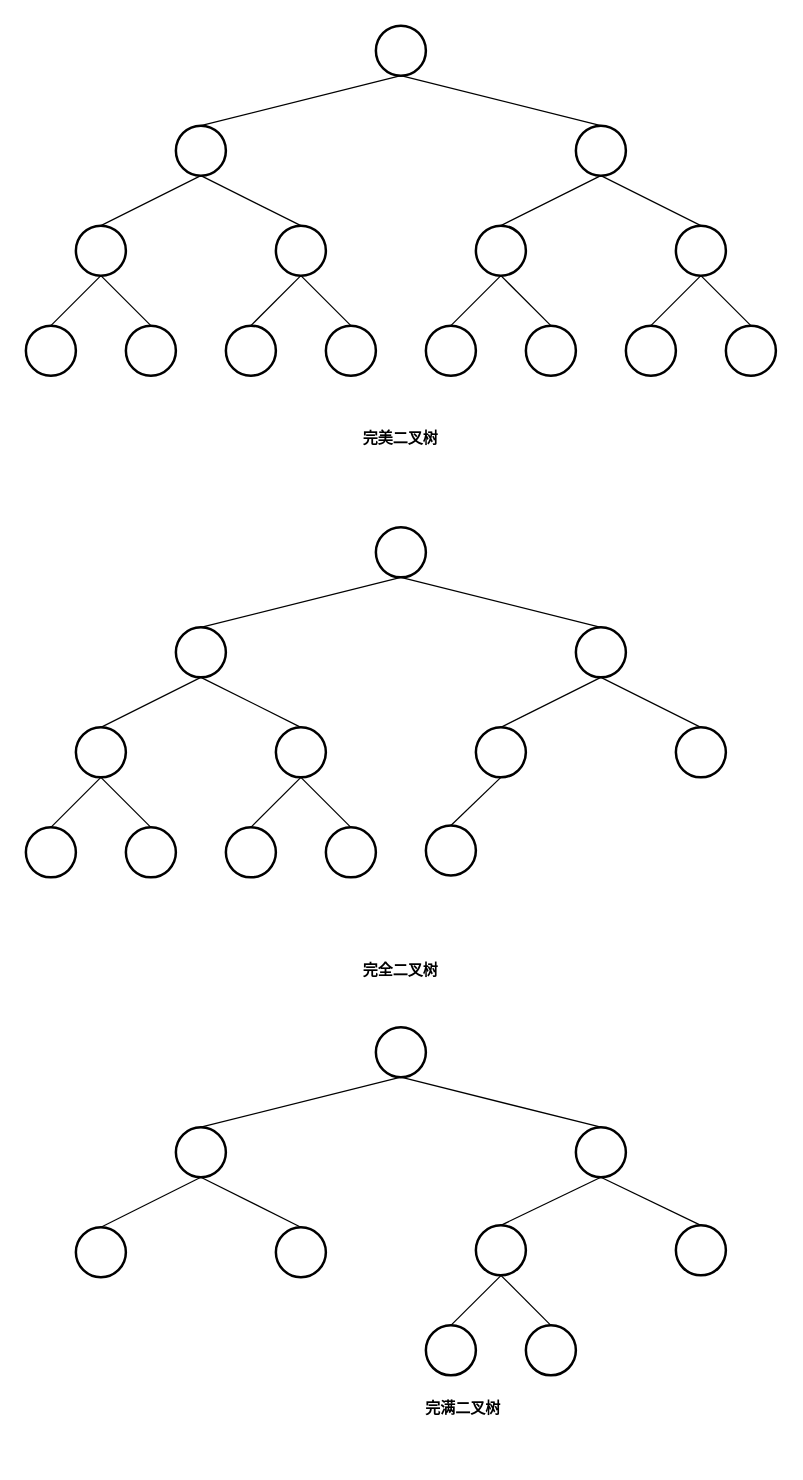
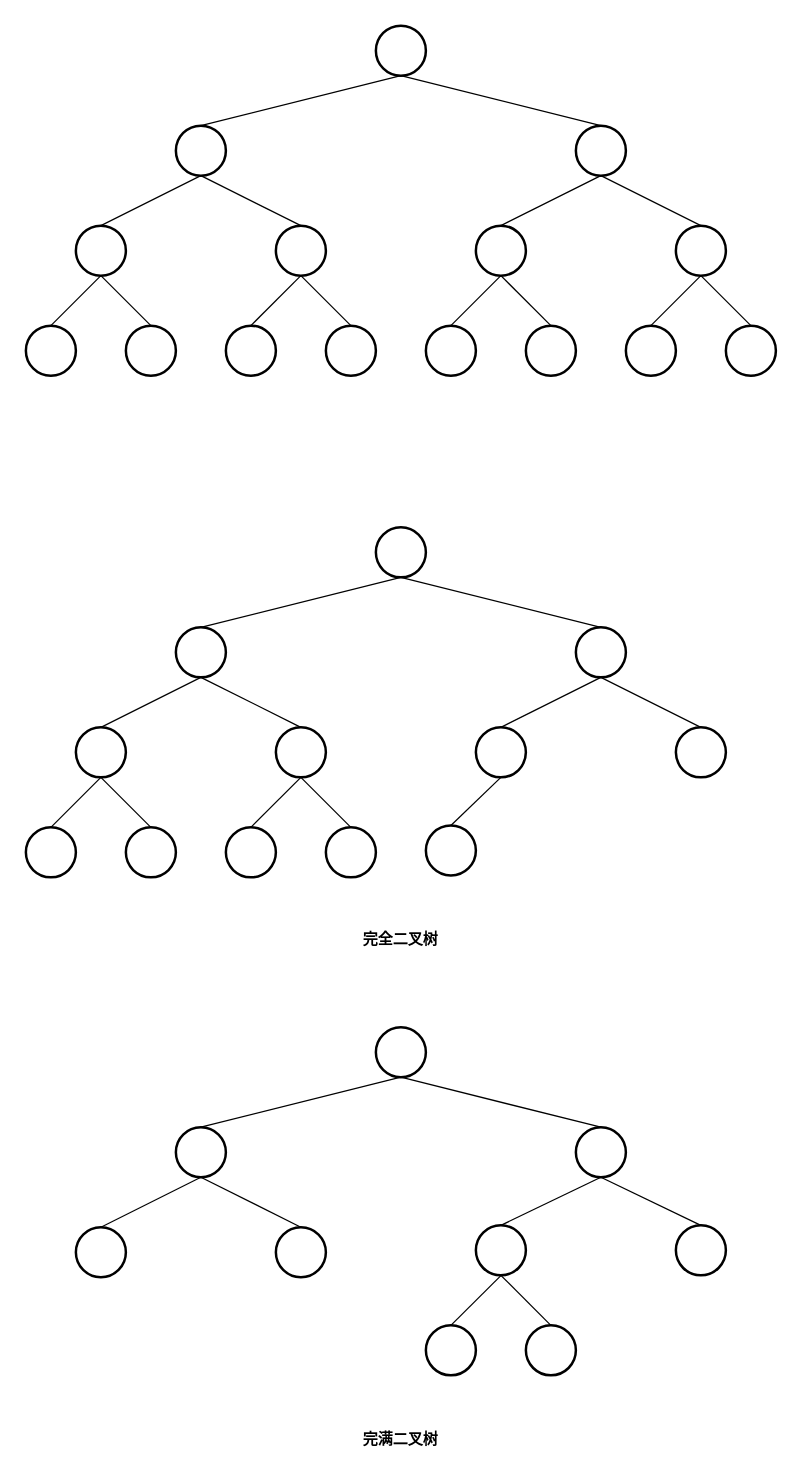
  <mxCell id="0" />
  <mxCell id="1" parent="0" />
  <mxCell id="2" style="edgeStyle=none;rounded=0;orthogonalLoop=1;jettySize=auto;html=1;exitX=0.5;exitY=1;exitDx=0;exitDy=0;entryX=0.5;entryY=0;entryDx=0;entryDy=0;endArrow=none;endFill=0;" parent="1" source="4" target="27" edge="1"><mxGeometry relative="1" as="geometry" /></mxCell>
  <mxCell id="3" style="edgeStyle=none;rounded=0;orthogonalLoop=1;jettySize=auto;html=1;exitX=0.5;exitY=1;exitDx=0;exitDy=0;entryX=0.5;entryY=0;entryDx=0;entryDy=0;endArrow=none;endFill=0;" parent="1" source="4" target="24" edge="1"><mxGeometry relative="1" as="geometry" /></mxCell>
  <mxCell id="4" value="" style="ellipse;whiteSpace=wrap;html=1;aspect=fixed;strokeWidth=2;" parent="1" vertex="1"><mxGeometry x="460" y="100" width="40" height="40" as="geometry" /></mxCell>
  <mxCell id="5" style="edgeStyle=none;rounded=0;orthogonalLoop=1;jettySize=auto;html=1;exitX=0.5;exitY=1;exitDx=0;exitDy=0;entryX=0.5;entryY=0;entryDx=0;entryDy=0;endArrow=none;endFill=0;" parent="1" source="7" target="21" edge="1"><mxGeometry relative="1" as="geometry" /></mxCell>
  <mxCell id="6" style="edgeStyle=none;rounded=0;orthogonalLoop=1;jettySize=auto;html=1;exitX=0.5;exitY=1;exitDx=0;exitDy=0;entryX=0.5;entryY=0;entryDx=0;entryDy=0;endArrow=none;endFill=0;" parent="1" source="7" target="18" edge="1"><mxGeometry relative="1" as="geometry" /></mxCell>
  <mxCell id="7" value="" style="ellipse;whiteSpace=wrap;html=1;aspect=fixed;strokeWidth=2;" parent="1" vertex="1"><mxGeometry x="140" y="100" width="40" height="40" as="geometry" /></mxCell>
  <mxCell id="8" value="" style="ellipse;whiteSpace=wrap;html=1;aspect=fixed;strokeWidth=2;" parent="1" vertex="1"><mxGeometry x="260" y="260" width="40" height="40" as="geometry" /></mxCell>
  <mxCell id="9" value="" style="ellipse;whiteSpace=wrap;html=1;aspect=fixed;strokeWidth=2;" parent="1" vertex="1"><mxGeometry x="180" y="260" width="40" height="40" as="geometry" /></mxCell>
  <mxCell id="10" value="" style="ellipse;whiteSpace=wrap;html=1;aspect=fixed;strokeWidth=2;" parent="1" vertex="1"><mxGeometry x="100" y="260" width="40" height="40" as="geometry" /></mxCell>
  <mxCell id="11" value="" style="ellipse;whiteSpace=wrap;html=1;aspect=fixed;strokeWidth=2;" parent="1" vertex="1"><mxGeometry x="20" y="260" width="40" height="40" as="geometry" /></mxCell>
  <mxCell id="12" value="" style="ellipse;whiteSpace=wrap;html=1;aspect=fixed;strokeWidth=2;" parent="1" vertex="1"><mxGeometry x="580" y="260" width="40" height="40" as="geometry" /></mxCell>
  <mxCell id="13" value="" style="ellipse;whiteSpace=wrap;html=1;aspect=fixed;strokeWidth=2;" parent="1" vertex="1"><mxGeometry x="500" y="260" width="40" height="40" as="geometry" /></mxCell>
  <mxCell id="14" value="" style="ellipse;whiteSpace=wrap;html=1;aspect=fixed;strokeWidth=2;" parent="1" vertex="1"><mxGeometry x="420" y="260" width="40" height="40" as="geometry" /></mxCell>
  <mxCell id="15" value="" style="ellipse;whiteSpace=wrap;html=1;aspect=fixed;strokeWidth=2;" parent="1" vertex="1"><mxGeometry x="340" y="260" width="40" height="40" as="geometry" /></mxCell>
  <mxCell id="16" style="edgeStyle=none;rounded=0;orthogonalLoop=1;jettySize=auto;html=1;exitX=0.5;exitY=1;exitDx=0;exitDy=0;entryX=0.5;entryY=0;entryDx=0;entryDy=0;endArrow=none;endFill=0;" parent="1" source="18" target="9" edge="1"><mxGeometry relative="1" as="geometry" /></mxCell>
  <mxCell id="17" style="edgeStyle=none;rounded=0;orthogonalLoop=1;jettySize=auto;html=1;exitX=0.5;exitY=1;exitDx=0;exitDy=0;entryX=0.5;entryY=0;entryDx=0;entryDy=0;endArrow=none;endFill=0;" parent="1" source="18" target="8" edge="1"><mxGeometry relative="1" as="geometry" /></mxCell>
  <mxCell id="18" value="" style="ellipse;whiteSpace=wrap;html=1;aspect=fixed;strokeWidth=2;" parent="1" vertex="1"><mxGeometry x="220" y="180" width="40" height="40" as="geometry" /></mxCell>
  <mxCell id="19" style="edgeStyle=none;rounded=0;orthogonalLoop=1;jettySize=auto;html=1;exitX=0.5;exitY=1;exitDx=0;exitDy=0;entryX=0.5;entryY=0;entryDx=0;entryDy=0;endArrow=none;endFill=0;" parent="1" source="21" target="11" edge="1"><mxGeometry relative="1" as="geometry" /></mxCell>
  <mxCell id="20" style="edgeStyle=none;rounded=0;orthogonalLoop=1;jettySize=auto;html=1;exitX=0.5;exitY=1;exitDx=0;exitDy=0;entryX=0.5;entryY=0;entryDx=0;entryDy=0;endArrow=none;endFill=0;" parent="1" source="21" target="10" edge="1"><mxGeometry relative="1" as="geometry" /></mxCell>
  <mxCell id="21" value="" style="ellipse;whiteSpace=wrap;html=1;aspect=fixed;strokeWidth=2;" parent="1" vertex="1"><mxGeometry x="60" y="180" width="40" height="40" as="geometry" /></mxCell>
  <mxCell id="22" style="edgeStyle=none;rounded=0;orthogonalLoop=1;jettySize=auto;html=1;exitX=0.5;exitY=1;exitDx=0;exitDy=0;entryX=0.5;entryY=0;entryDx=0;entryDy=0;endArrow=none;endFill=0;" parent="1" source="24" target="13" edge="1"><mxGeometry relative="1" as="geometry" /></mxCell>
  <mxCell id="23" style="edgeStyle=none;rounded=0;orthogonalLoop=1;jettySize=auto;html=1;exitX=0.5;exitY=1;exitDx=0;exitDy=0;entryX=0.5;entryY=0;entryDx=0;entryDy=0;endArrow=none;endFill=0;" parent="1" source="24" target="12" edge="1"><mxGeometry relative="1" as="geometry" /></mxCell>
  <mxCell id="24" value="" style="ellipse;whiteSpace=wrap;html=1;aspect=fixed;strokeWidth=2;" parent="1" vertex="1"><mxGeometry x="540" y="180" width="40" height="40" as="geometry" /></mxCell>
  <mxCell id="25" style="edgeStyle=none;rounded=0;orthogonalLoop=1;jettySize=auto;html=1;exitX=0.5;exitY=1;exitDx=0;exitDy=0;entryX=0.5;entryY=0;entryDx=0;entryDy=0;endArrow=none;endFill=0;" parent="1" source="27" target="15" edge="1"><mxGeometry relative="1" as="geometry" /></mxCell>
  <mxCell id="26" style="edgeStyle=none;rounded=0;orthogonalLoop=1;jettySize=auto;html=1;exitX=0.5;exitY=1;exitDx=0;exitDy=0;entryX=0.5;entryY=0;entryDx=0;entryDy=0;endArrow=none;endFill=0;" parent="1" source="27" target="14" edge="1"><mxGeometry relative="1" as="geometry" /></mxCell>
  <mxCell id="27" value="" style="ellipse;whiteSpace=wrap;html=1;aspect=fixed;strokeWidth=2;" parent="1" vertex="1"><mxGeometry x="380" y="180" width="40" height="40" as="geometry" /></mxCell>
  <mxCell id="28" style="rounded=0;orthogonalLoop=1;jettySize=auto;html=1;exitX=0.5;exitY=1;exitDx=0;exitDy=0;entryX=0.5;entryY=0;entryDx=0;entryDy=0;endArrow=none;endFill=0;" parent="1" source="30" target="7" edge="1"><mxGeometry relative="1" as="geometry" /></mxCell>
  <mxCell id="29" style="edgeStyle=none;rounded=0;orthogonalLoop=1;jettySize=auto;html=1;exitX=0.5;exitY=1;exitDx=0;exitDy=0;entryX=0.5;entryY=0;entryDx=0;entryDy=0;endArrow=none;endFill=0;" parent="1" source="30" target="4" edge="1"><mxGeometry relative="1" as="geometry" /></mxCell>
  <mxCell id="30" value="" style="ellipse;whiteSpace=wrap;html=1;aspect=fixed;strokeWidth=2;" parent="1" vertex="1"><mxGeometry x="300" y="20" width="40" height="40" as="geometry" /></mxCell>
- <mxCell id="31" value="完美二叉树" style="text;html=1;strokeColor=none;fillColor=none;align=center;verticalAlign=middle;whiteSpace=wrap;rounded=0;fontStyle=1" parent="1" vertex="1"><mxGeometry x="285" y="340" width="70" height="20" as="geometry" /></mxCell>
  <mxCell id="32" style="edgeStyle=none;rounded=0;orthogonalLoop=1;jettySize=auto;html=1;exitX=0.5;exitY=1;exitDx=0;exitDy=0;entryX=0.5;entryY=0;entryDx=0;entryDy=0;endArrow=none;endFill=0;" parent="1" source="34" target="49" edge="1"><mxGeometry relative="1" as="geometry" /></mxCell>
  <mxCell id="33" style="edgeStyle=none;rounded=0;orthogonalLoop=1;jettySize=auto;html=1;exitX=0.5;exitY=1;exitDx=0;exitDy=0;entryX=0.5;entryY=0;entryDx=0;entryDy=0;endArrow=none;endFill=0;" parent="1" source="34" target="47" edge="1"><mxGeometry relative="1" as="geometry" /></mxCell>
  <mxCell id="34" value="" style="ellipse;whiteSpace=wrap;html=1;aspect=fixed;strokeWidth=2;" parent="1" vertex="1"><mxGeometry x="460" y="501.379" width="40" height="40" as="geometry" /></mxCell>
  <mxCell id="35" style="edgeStyle=none;rounded=0;orthogonalLoop=1;jettySize=auto;html=1;exitX=0.5;exitY=1;exitDx=0;exitDy=0;entryX=0.5;entryY=0;entryDx=0;entryDy=0;endArrow=none;endFill=0;" parent="1" source="37" target="46" edge="1"><mxGeometry relative="1" as="geometry" /></mxCell>
  <mxCell id="36" style="edgeStyle=none;rounded=0;orthogonalLoop=1;jettySize=auto;html=1;exitX=0.5;exitY=1;exitDx=0;exitDy=0;entryX=0.5;entryY=0;entryDx=0;entryDy=0;endArrow=none;endFill=0;" parent="1" source="37" target="43" edge="1"><mxGeometry relative="1" as="geometry" /></mxCell>
  <mxCell id="37" value="" style="ellipse;whiteSpace=wrap;html=1;aspect=fixed;strokeWidth=2;" parent="1" vertex="1"><mxGeometry x="140" y="501.379" width="40" height="40" as="geometry" /></mxCell>
  <mxCell id="38" value="" style="ellipse;whiteSpace=wrap;html=1;aspect=fixed;strokeWidth=2;" parent="1" vertex="1"><mxGeometry x="180" y="661.379" width="40" height="40" as="geometry" /></mxCell>
  <mxCell id="39" value="" style="ellipse;whiteSpace=wrap;html=1;aspect=fixed;strokeWidth=2;" parent="1" vertex="1"><mxGeometry x="100" y="661.379" width="40" height="40" as="geometry" /></mxCell>
  <mxCell id="40" value="" style="ellipse;whiteSpace=wrap;html=1;aspect=fixed;strokeWidth=2;" parent="1" vertex="1"><mxGeometry x="20" y="661.379" width="40" height="40" as="geometry" /></mxCell>
  <mxCell id="41" style="edgeStyle=none;rounded=0;orthogonalLoop=1;jettySize=auto;html=1;exitX=0.5;exitY=1;exitDx=0;exitDy=0;entryX=0.5;entryY=0;entryDx=0;entryDy=0;endArrow=none;endFill=0;" parent="1" source="43" target="38" edge="1"><mxGeometry relative="1" as="geometry" /></mxCell>
  <mxCell id="42" style="rounded=0;orthogonalLoop=1;jettySize=auto;html=1;exitX=0.5;exitY=1;exitDx=0;exitDy=0;entryX=0.5;entryY=0;entryDx=0;entryDy=0;endArrow=none;endFill=0;" edge="1" parent="1" source="43" target="73"><mxGeometry relative="1" as="geometry" /></mxCell>
  <mxCell id="43" value="" style="ellipse;whiteSpace=wrap;html=1;aspect=fixed;strokeWidth=2;" parent="1" vertex="1"><mxGeometry x="220" y="581.379" width="40" height="40" as="geometry" /></mxCell>
  <mxCell id="44" style="edgeStyle=none;rounded=0;orthogonalLoop=1;jettySize=auto;html=1;exitX=0.5;exitY=1;exitDx=0;exitDy=0;entryX=0.5;entryY=0;entryDx=0;entryDy=0;endArrow=none;endFill=0;" parent="1" source="46" target="40" edge="1"><mxGeometry relative="1" as="geometry" /></mxCell>
  <mxCell id="45" style="edgeStyle=none;rounded=0;orthogonalLoop=1;jettySize=auto;html=1;exitX=0.5;exitY=1;exitDx=0;exitDy=0;entryX=0.5;entryY=0;entryDx=0;entryDy=0;endArrow=none;endFill=0;" parent="1" source="46" target="39" edge="1"><mxGeometry relative="1" as="geometry" /></mxCell>
  <mxCell id="46" value="" style="ellipse;whiteSpace=wrap;html=1;aspect=fixed;strokeWidth=2;" parent="1" vertex="1"><mxGeometry x="60" y="581.379" width="40" height="40" as="geometry" /></mxCell>
  <mxCell id="47" value="" style="ellipse;whiteSpace=wrap;html=1;aspect=fixed;strokeWidth=2;" parent="1" vertex="1"><mxGeometry x="540" y="581.379" width="40" height="40" as="geometry" /></mxCell>
  <mxCell id="48" style="edgeStyle=none;rounded=0;orthogonalLoop=1;jettySize=auto;html=1;exitX=0.5;exitY=1;exitDx=0;exitDy=0;entryX=0.5;entryY=0;entryDx=0;entryDy=0;endArrow=none;endFill=0;" parent="1" source="49" target="54" edge="1"><mxGeometry relative="1" as="geometry" /></mxCell>
  <mxCell id="49" value="" style="ellipse;whiteSpace=wrap;html=1;aspect=fixed;strokeWidth=2;" parent="1" vertex="1"><mxGeometry x="380" y="581.379" width="40" height="40" as="geometry" /></mxCell>
  <mxCell id="50" style="rounded=0;orthogonalLoop=1;jettySize=auto;html=1;exitX=0.5;exitY=1;exitDx=0;exitDy=0;entryX=0.5;entryY=0;entryDx=0;entryDy=0;endArrow=none;endFill=0;" parent="1" source="52" target="37" edge="1"><mxGeometry relative="1" as="geometry" /></mxCell>
  <mxCell id="51" style="edgeStyle=none;rounded=0;orthogonalLoop=1;jettySize=auto;html=1;exitX=0.5;exitY=1;exitDx=0;exitDy=0;entryX=0.5;entryY=0;entryDx=0;entryDy=0;endArrow=none;endFill=0;" parent="1" source="52" target="34" edge="1"><mxGeometry relative="1" as="geometry" /></mxCell>
  <mxCell id="52" value="" style="ellipse;whiteSpace=wrap;html=1;aspect=fixed;strokeWidth=2;" parent="1" vertex="1"><mxGeometry x="300" y="421.379" width="40" height="40" as="geometry" /></mxCell>
- <mxCell id="53" value="完全二叉树" style="text;html=1;strokeColor=none;fillColor=none;align=center;verticalAlign=middle;whiteSpace=wrap;rounded=0;fontStyle=1" parent="1" vertex="1"><mxGeometry x="285" y="766.379" width="70" height="20" as="geometry" /></mxCell>
+ <mxCell id="53" value="完全二叉树" style="text;html=1;strokeColor=none;fillColor=none;align=center;verticalAlign=middle;whiteSpace=wrap;rounded=0;fontStyle=1" parent="1" vertex="1"><mxGeometry x="285" y="741.379" width="70" height="20" as="geometry" /></mxCell>
  <mxCell id="54" value="" style="ellipse;whiteSpace=wrap;html=1;aspect=fixed;strokeWidth=2;" parent="1" vertex="1"><mxGeometry x="340" y="659.879" width="40" height="40" as="geometry" /></mxCell>
  <mxCell id="55" style="edgeStyle=none;rounded=0;orthogonalLoop=1;jettySize=auto;html=1;exitX=0.5;exitY=1;exitDx=0;exitDy=0;entryX=0.5;entryY=0;entryDx=0;entryDy=0;endArrow=none;endFill=0;" parent="1" source="57" target="68" edge="1"><mxGeometry relative="1" as="geometry" /></mxCell>
  <mxCell id="56" style="edgeStyle=none;rounded=0;orthogonalLoop=1;jettySize=auto;html=1;exitX=0.5;exitY=1;exitDx=0;exitDy=0;entryX=0.5;entryY=0;entryDx=0;entryDy=0;endArrow=none;endFill=0;" parent="1" source="57" target="67" edge="1"><mxGeometry relative="1" as="geometry" /></mxCell>
  <mxCell id="57" value="" style="ellipse;whiteSpace=wrap;html=1;aspect=fixed;strokeWidth=2;" parent="1" vertex="1"><mxGeometry x="460" y="901.259" width="40" height="40" as="geometry" /></mxCell>
  <mxCell id="58" style="edgeStyle=none;rounded=0;orthogonalLoop=1;jettySize=auto;html=1;exitX=0.5;exitY=1;exitDx=0;exitDy=0;entryX=0.5;entryY=0;entryDx=0;entryDy=0;endArrow=none;endFill=0;" parent="1" source="60" target="66" edge="1"><mxGeometry relative="1" as="geometry" /></mxCell>
  <mxCell id="59" style="edgeStyle=none;rounded=0;orthogonalLoop=1;jettySize=auto;html=1;exitX=0.5;exitY=1;exitDx=0;exitDy=0;entryX=0.5;entryY=0;entryDx=0;entryDy=0;endArrow=none;endFill=0;" parent="1" source="60" target="64" edge="1"><mxGeometry relative="1" as="geometry" /></mxCell>
  <mxCell id="60" value="" style="ellipse;whiteSpace=wrap;html=1;aspect=fixed;strokeWidth=2;" parent="1" vertex="1"><mxGeometry x="140" y="901.259" width="40" height="40" as="geometry" /></mxCell>
  <mxCell id="61" value="" style="ellipse;whiteSpace=wrap;html=1;aspect=fixed;strokeWidth=2;" parent="1" vertex="1"><mxGeometry x="420" y="1059.759" width="40" height="40" as="geometry" /></mxCell>
  <mxCell id="62" style="edgeStyle=none;rounded=0;orthogonalLoop=1;jettySize=auto;html=1;exitX=0.5;exitY=0;exitDx=0;exitDy=0;endArrow=none;endFill=0;" parent="1" source="63" edge="1"><mxGeometry relative="1" as="geometry"><mxPoint x="400" y="1020" as="targetPoint" /></mxGeometry></mxCell>
  <mxCell id="63" value="" style="ellipse;whiteSpace=wrap;html=1;aspect=fixed;strokeWidth=2;" parent="1" vertex="1"><mxGeometry x="340" y="1059.759" width="40" height="40" as="geometry" /></mxCell>
  <mxCell id="64" value="" style="ellipse;whiteSpace=wrap;html=1;aspect=fixed;strokeWidth=2;" parent="1" vertex="1"><mxGeometry x="220" y="981.259" width="40" height="40" as="geometry" /></mxCell>
  <mxCell id="65" style="edgeStyle=none;rounded=0;orthogonalLoop=1;jettySize=auto;html=1;exitX=0.5;exitY=1;exitDx=0;exitDy=0;entryX=0.5;entryY=0;entryDx=0;entryDy=0;endArrow=none;endFill=0;" parent="1" target="61" edge="1"><mxGeometry relative="1" as="geometry"><mxPoint x="400" y="1019.759" as="sourcePoint" /></mxGeometry></mxCell>
  <mxCell id="66" value="" style="ellipse;whiteSpace=wrap;html=1;aspect=fixed;strokeWidth=2;" parent="1" vertex="1"><mxGeometry x="60" y="981.259" width="40" height="40" as="geometry" /></mxCell>
  <mxCell id="67" value="" style="ellipse;whiteSpace=wrap;html=1;aspect=fixed;strokeWidth=2;" parent="1" vertex="1"><mxGeometry x="540" y="979.759" width="40" height="40" as="geometry" /></mxCell>
  <mxCell id="68" value="" style="ellipse;whiteSpace=wrap;html=1;aspect=fixed;strokeWidth=2;" parent="1" vertex="1"><mxGeometry x="380" y="979.759" width="40" height="40" as="geometry" /></mxCell>
  <mxCell id="69" style="rounded=0;orthogonalLoop=1;jettySize=auto;html=1;exitX=0.5;exitY=1;exitDx=0;exitDy=0;entryX=0.5;entryY=0;entryDx=0;entryDy=0;endArrow=none;endFill=0;" parent="1" source="71" target="60" edge="1"><mxGeometry relative="1" as="geometry" /></mxCell>
  <mxCell id="70" style="edgeStyle=none;rounded=0;orthogonalLoop=1;jettySize=auto;html=1;exitX=0.5;exitY=1;exitDx=0;exitDy=0;entryX=0.5;entryY=0;entryDx=0;entryDy=0;endArrow=none;endFill=0;" parent="1" source="71" target="57" edge="1"><mxGeometry relative="1" as="geometry" /></mxCell>
  <mxCell id="71" value="" style="ellipse;whiteSpace=wrap;html=1;aspect=fixed;strokeWidth=2;" parent="1" vertex="1"><mxGeometry x="300" y="821.259" width="40" height="40" as="geometry" /></mxCell>
- <mxCell id="72" value="完满二叉树" style="text;html=1;strokeColor=none;fillColor=none;align=center;verticalAlign=middle;whiteSpace=wrap;rounded=0;fontStyle=1" parent="1" vertex="1"><mxGeometry x="335" y="1116.259" width="70" height="20" as="geometry" /></mxCell>
+ <mxCell id="72" value="完满二叉树" style="text;html=1;strokeColor=none;fillColor=none;align=center;verticalAlign=middle;whiteSpace=wrap;rounded=0;fontStyle=1" parent="1" vertex="1"><mxGeometry x="285" y="1141.259" width="70" height="20" as="geometry" /></mxCell>
  <mxCell id="73" value="" style="ellipse;whiteSpace=wrap;html=1;aspect=fixed;strokeWidth=2;" vertex="1" parent="1"><mxGeometry x="260" y="661.379" width="40" height="40" as="geometry" /></mxCell>
